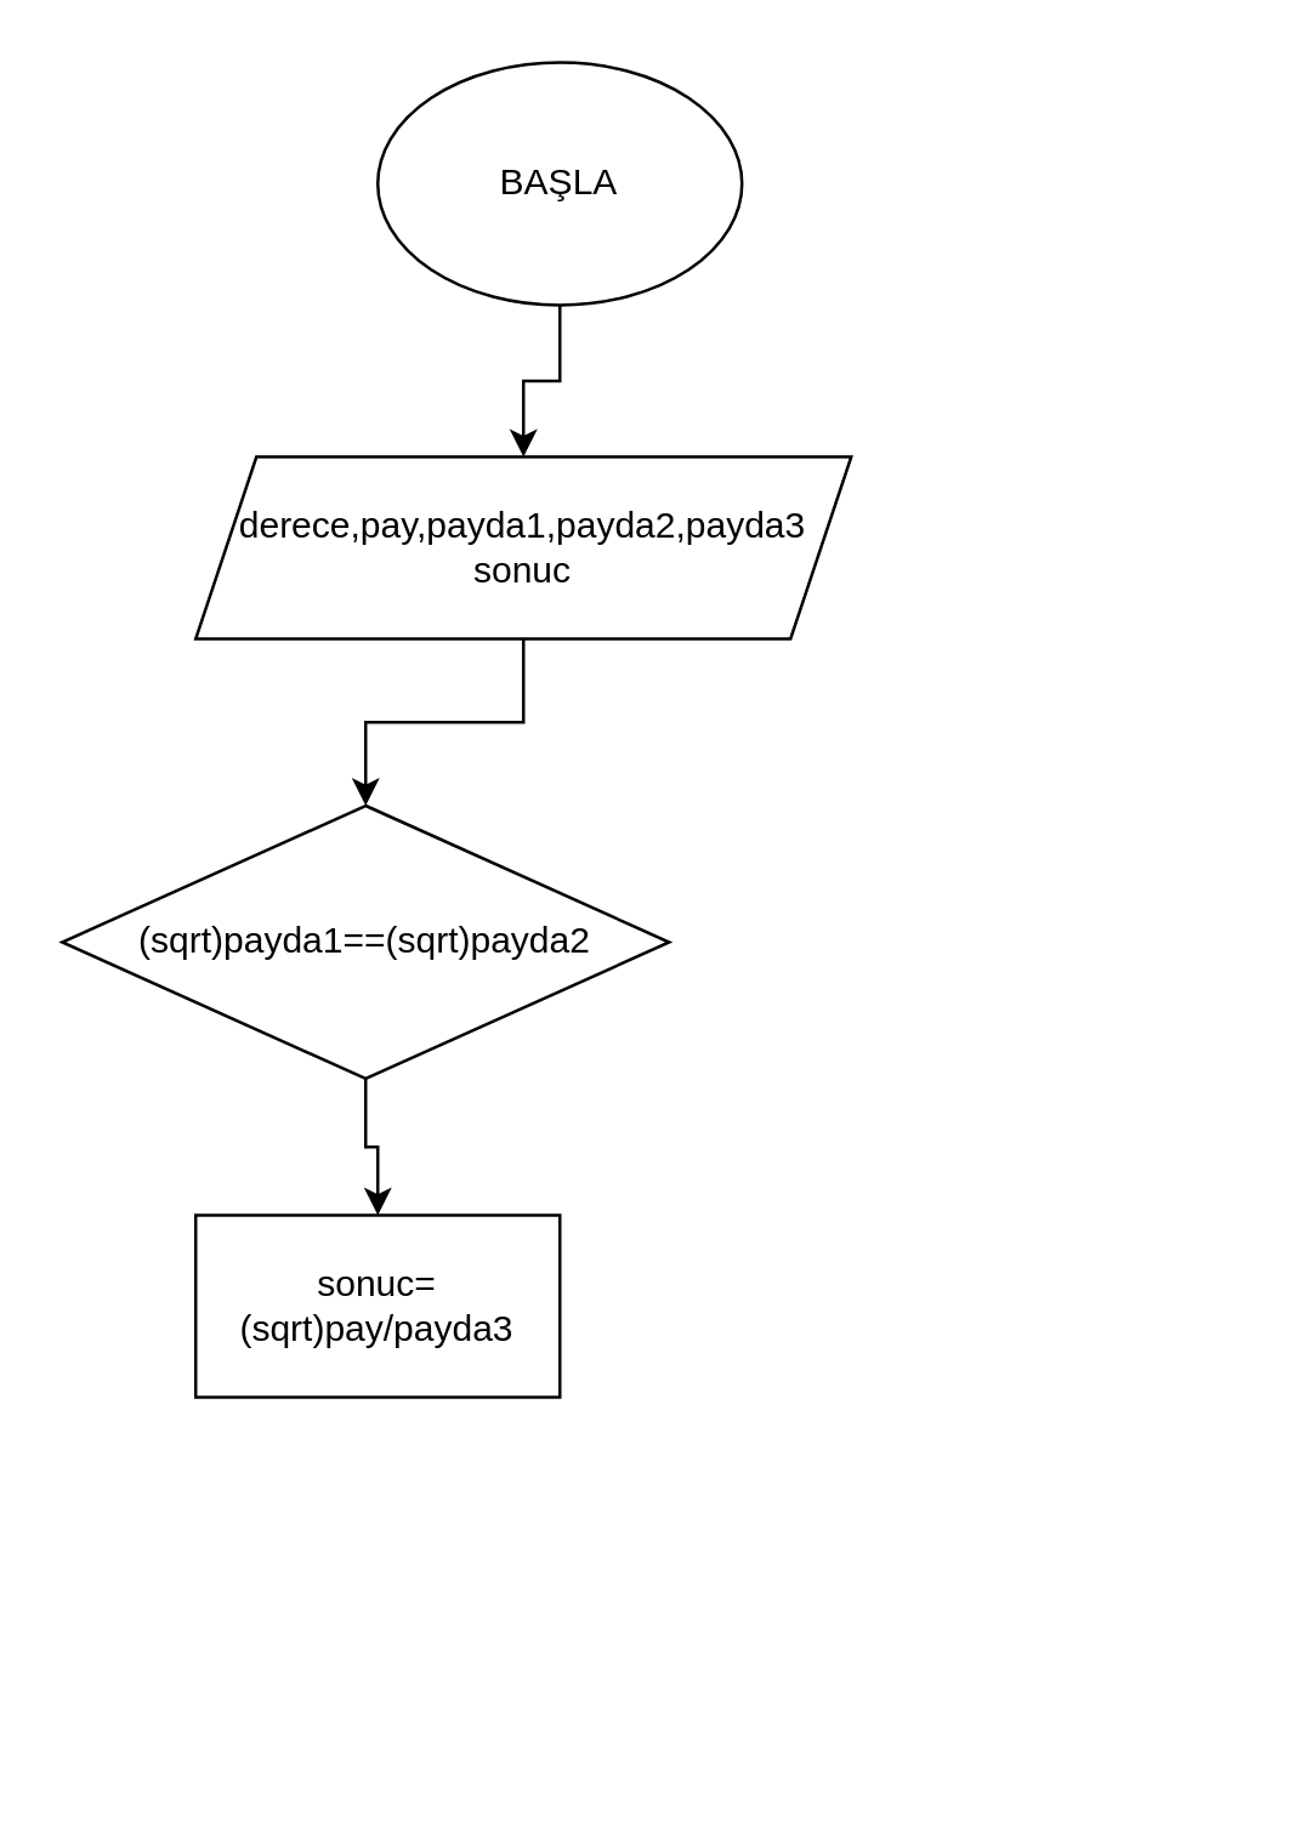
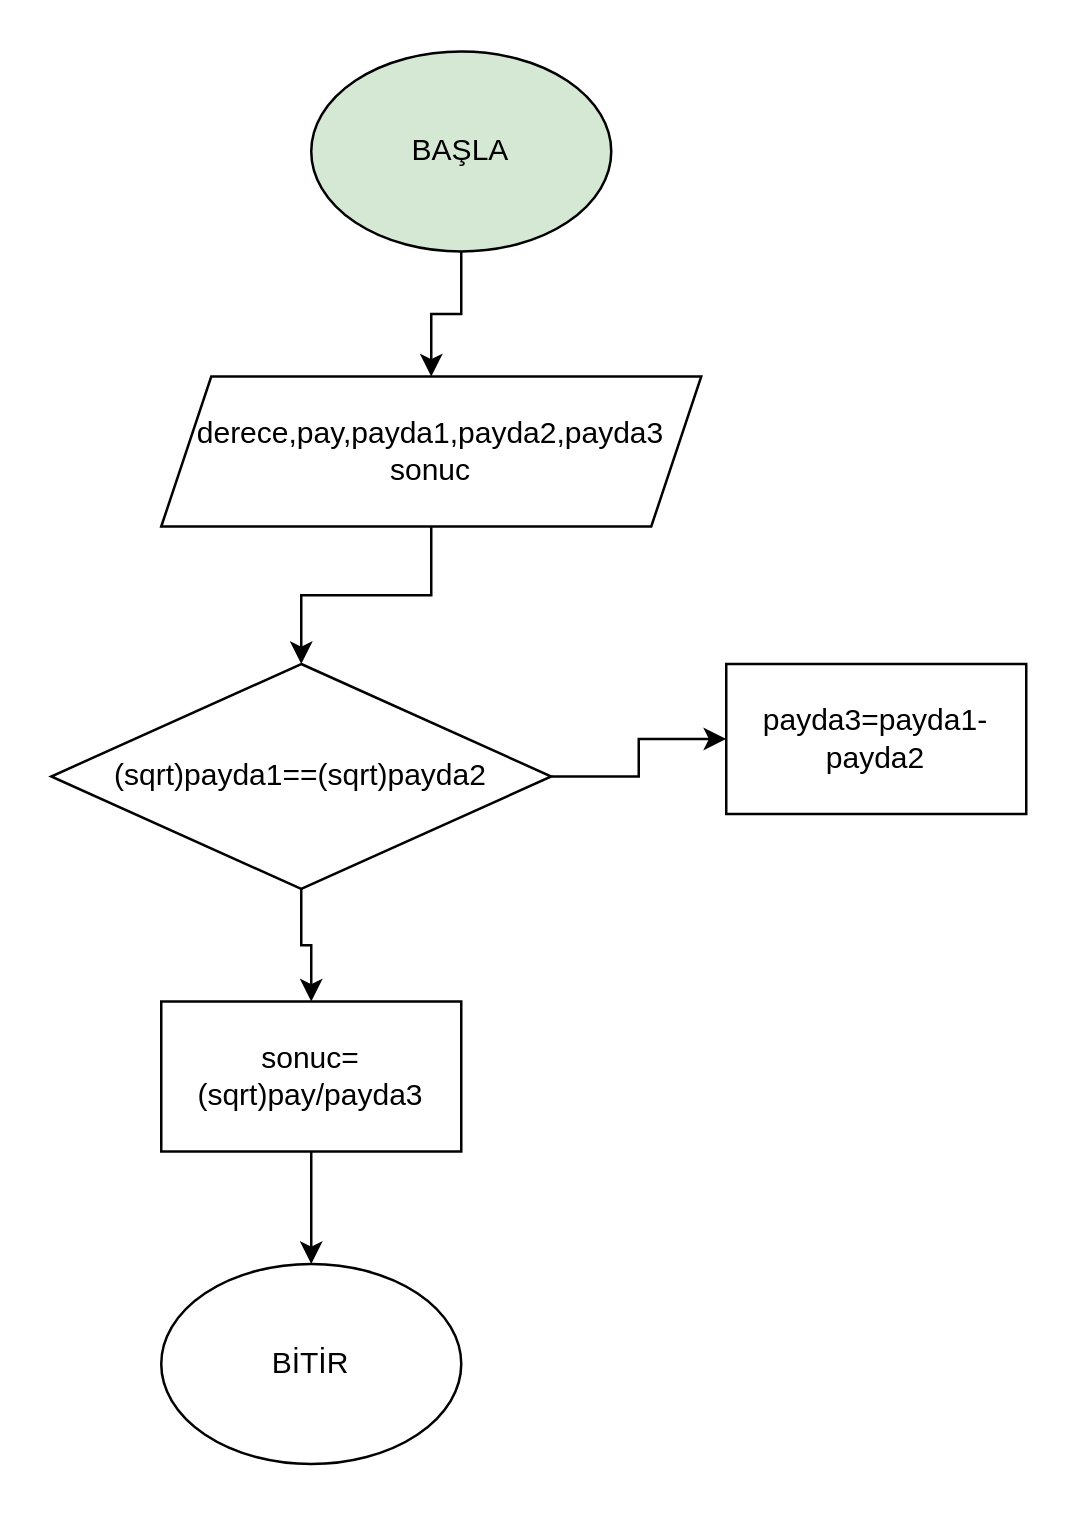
  <mxCell id="0" />
  <mxCell id="1" parent="0" />
  <mxCell id="2" value="" style="edgeStyle=orthogonalEdgeStyle;rounded=0;orthogonalLoop=1;jettySize=auto;html=1;" parent="1" source="3" target="5" edge="1"><mxGeometry relative="1" as="geometry" /></mxCell>
- <mxCell id="3" value="BAŞLA" style="ellipse;whiteSpace=wrap;html=1;" parent="1" vertex="1"><mxGeometry x="124" y="20" width="120" height="80" as="geometry" /></mxCell>
+ <mxCell id="3" value="BAŞLA" style="ellipse;whiteSpace=wrap;html=1;fillColor=#d5e8d4;" parent="1" vertex="1"><mxGeometry x="124" y="20" width="120" height="80" as="geometry" /></mxCell>
  <mxCell id="4" value="" style="edgeStyle=orthogonalEdgeStyle;rounded=0;orthogonalLoop=1;jettySize=auto;html=1;" parent="1" source="5" target="8" edge="1"><mxGeometry relative="1" as="geometry" /></mxCell>
  <mxCell id="5" value="derece,pay,payda1,payda2,payda3&lt;br&gt;sonuc" style="shape=parallelogram;perimeter=parallelogramPerimeter;whiteSpace=wrap;html=1;fixedSize=1;" parent="1" vertex="1"><mxGeometry x="64" y="150" width="216" height="60" as="geometry" /></mxCell>
+ <mxCell id="6" value="" style="edgeStyle=orthogonalEdgeStyle;rounded=0;orthogonalLoop=1;jettySize=auto;html=1;" parent="1" source="8" target="9" edge="1"><mxGeometry relative="1" as="geometry" /></mxCell>
  <mxCell id="7" value="" style="edgeStyle=orthogonalEdgeStyle;rounded=0;orthogonalLoop=1;jettySize=auto;html=1;" parent="1" source="8" target="11" edge="1"><mxGeometry relative="1" as="geometry" /></mxCell>
  <mxCell id="8" value="(sqrt)payda1==(sqrt)payda2" style="rhombus;whiteSpace=wrap;html=1;" parent="1" vertex="1"><mxGeometry x="20" y="265" width="200" height="90" as="geometry" /></mxCell>
+ <mxCell id="9" value="payda3=payda1-payda2" style="rounded=0;whiteSpace=wrap;html=1;" parent="1" vertex="1"><mxGeometry x="290" y="265" width="120" height="60" as="geometry" /></mxCell>
+ <mxCell id="10" value="" style="edgeStyle=orthogonalEdgeStyle;rounded=0;orthogonalLoop=1;jettySize=auto;html=1;" parent="1" source="11" target="12" edge="1"><mxGeometry relative="1" as="geometry" /></mxCell>
  <mxCell id="11" value="sonuc=(sqrt)pay/payda3" style="rounded=0;whiteSpace=wrap;html=1;" parent="1" vertex="1"><mxGeometry x="64" y="400" width="120" height="60" as="geometry" /></mxCell>
+ <mxCell id="12" value="BİTİR" style="ellipse;whiteSpace=wrap;html=1;" parent="1" vertex="1"><mxGeometry x="64" y="505" width="120" height="80" as="geometry" /></mxCell>
